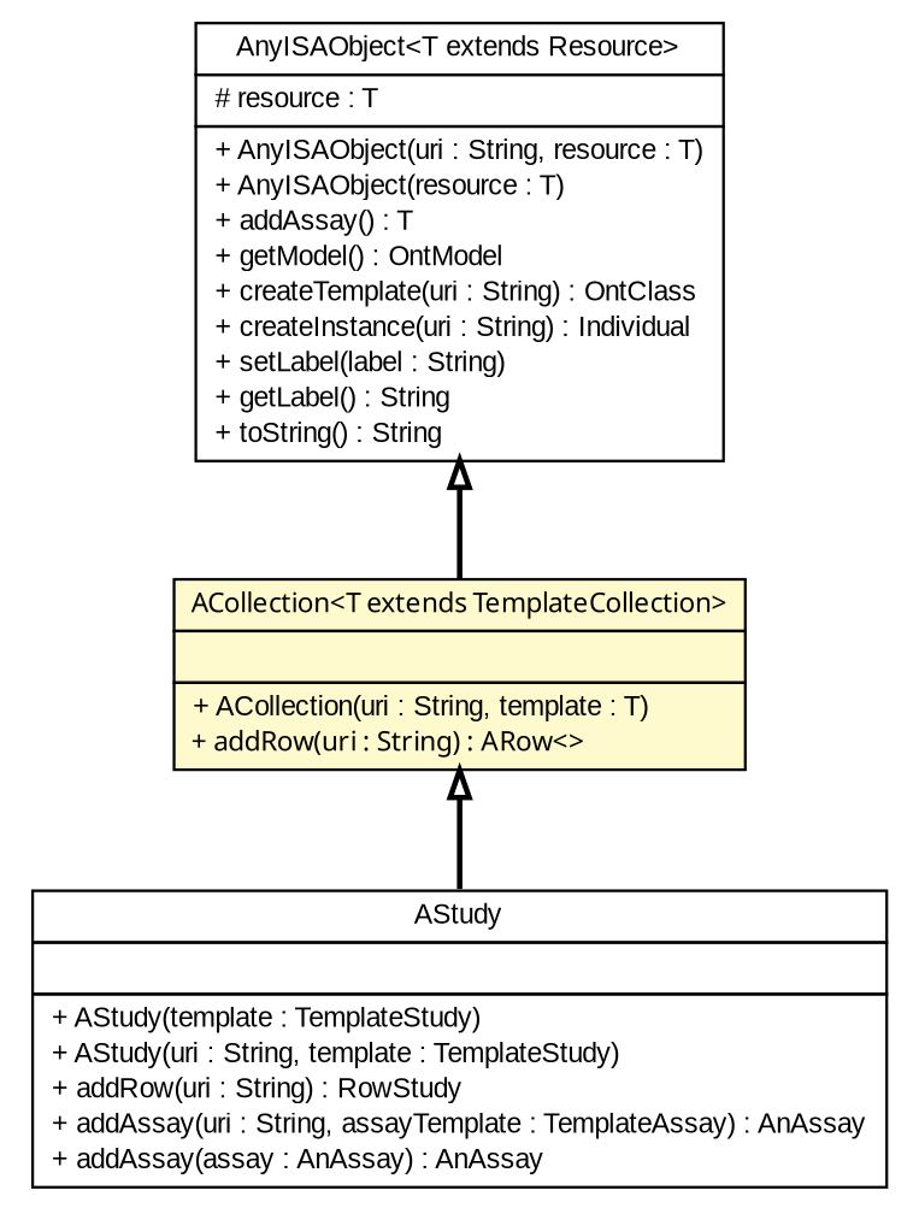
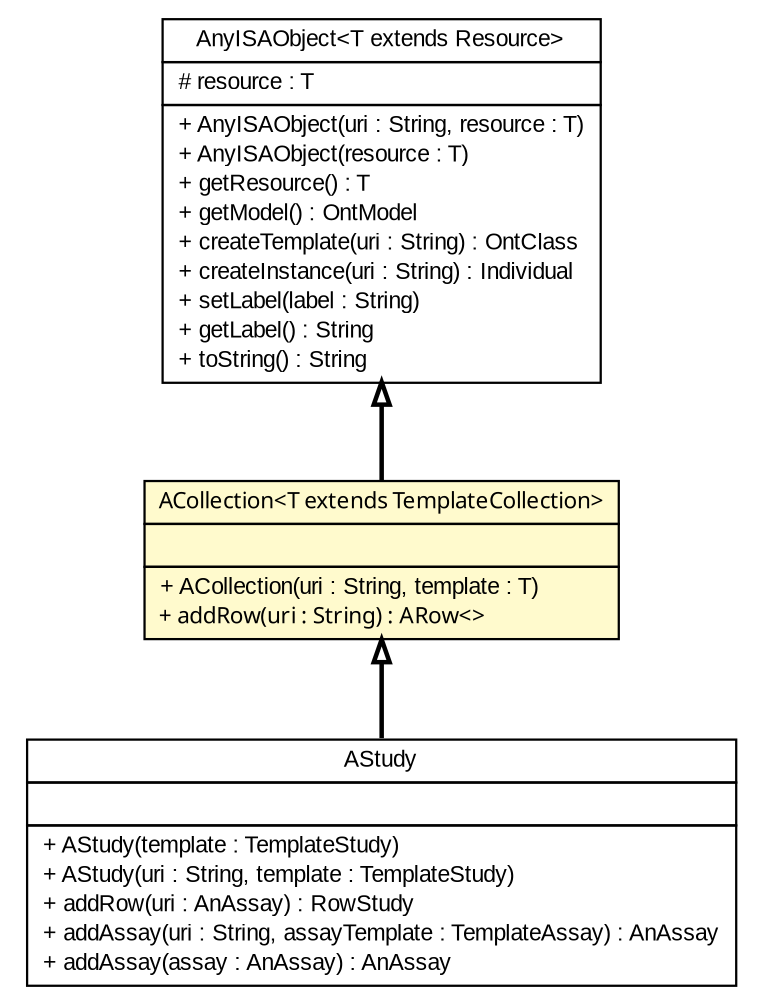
  digraph {
    node [fontcolor=black fontname=arial fontsize=10.0 shape=plaintext]
    edge [arrowtail=empty dir=back fontname=arial fontsize=10 headport=p labelfontname=arial labelfontsize=10 style=bold tailport=p]
-   n1 [label=<<table border="0" cellborder="1" cellspacing="0" cellpadding="2" port="p" href="./AStudy.html"> 		<tr><td><table border="0" cellspacing="0" cellpadding="1"> 			<tr><td> AStudy </td></tr> 		</table></td></tr> 		<tr><td><table border="0" cellspacing="0" cellpadding="1"> 			<tr><td align="left">  </td></tr> 		</table></td></tr> 		<tr><td><table border="0" cellspacing="0" cellpadding="1"> 			<tr><td align="left"> + AStudy(template : TemplateStudy) </td></tr> 			<tr><td align="left"> + AStudy(uri : String, template : TemplateStudy) </td></tr> 			<tr><td align="left"> + addRow(uri : String) : RowStudy </td></tr> 			<tr><td align="left"> + addAssay(uri : String, assayTemplate : TemplateAssay) : AnAssay </td></tr> 			<tr><td align="left"> + addAssay(assay : AnAssay) : AnAssay </td></tr> 		</table></td></tr> 		</table>>]
-   n2 [label=<<table border="0" cellborder="1" cellspacing="0" cellpadding="2" port="p" href="./AnyISAObject.html"> 		<tr><td><table border="0" cellspacing="0" cellpadding="1"> 			<tr><td> AnyISAObject&lt;T extends Resource&gt; </td></tr> 		</table></td></tr> 		<tr><td><table border="0" cellspacing="0" cellpadding="1"> 			<tr><td align="left"> # resource : T </td></tr> 		</table></td></tr> 		<tr><td><table border="0" cellspacing="0" cellpadding="1"> 			<tr><td align="left"> + AnyISAObject(uri : String, resource : T) </td></tr> 			<tr><td align="left"> + AnyISAObject(resource : T) </td></tr> 			<tr><td align="left"> + addAssay() : T </td></tr> 			<tr><td align="left"> + getModel() : OntModel </td></tr> 			<tr><td align="left"> + createTemplate(uri : String) : OntClass </td></tr> 			<tr><td align="left"> + createInstance(uri : String) : Individual </td></tr> 			<tr><td align="left"> + setLabel(label : String) </td></tr> 			<tr><td align="left"> + getLabel() : String </td></tr> 			<tr><td align="left"> + toString() : String </td></tr> 		</table></td></tr> 		</table>>]
+   n1 [label=<<table border="0" cellborder="1" cellspacing="0" cellpadding="2" port="p" href="./AStudy.html"> 		<tr><td><table border="0" cellspacing="0" cellpadding="1"> 			<tr><td> AStudy </td></tr> 		</table></td></tr> 		<tr><td><table border="0" cellspacing="0" cellpadding="1"> 			<tr><td align="left">  </td></tr> 		</table></td></tr> 		<tr><td><table border="0" cellspacing="0" cellpadding="1"> 			<tr><td align="left"> + AStudy(template : TemplateStudy) </td></tr> 			<tr><td align="left"> + AStudy(uri : String, template : TemplateStudy) </td></tr> 			<tr><td align="left"> + addRow(uri : AnAssay) : RowStudy </td></tr> 			<tr><td align="left"> + addAssay(uri : String, assayTemplate : TemplateAssay) : AnAssay </td></tr> 			<tr><td align="left"> + addAssay(assay : AnAssay) : AnAssay </td></tr> 		</table></td></tr> 		</table>>]
+   n2 [label=<<table border="0" cellborder="1" cellspacing="0" cellpadding="2" port="p" href="./AnyISAObject.html"> 		<tr><td><table border="0" cellspacing="0" cellpadding="1"> 			<tr><td> AnyISAObject&lt;T extends Resource&gt; </td></tr> 		</table></td></tr> 		<tr><td><table border="0" cellspacing="0" cellpadding="1"> 			<tr><td align="left"> # resource : T </td></tr> 		</table></td></tr> 		<tr><td><table border="0" cellspacing="0" cellpadding="1"> 			<tr><td align="left"> + AnyISAObject(uri : String, resource : T) </td></tr> 			<tr><td align="left"> + AnyISAObject(resource : T) </td></tr> 			<tr><td align="left"> + getResource() : T </td></tr> 			<tr><td align="left"> + getModel() : OntModel </td></tr> 			<tr><td align="left"> + createTemplate(uri : String) : OntClass </td></tr> 			<tr><td align="left"> + createInstance(uri : String) : Individual </td></tr> 			<tr><td align="left"> + setLabel(label : String) </td></tr> 			<tr><td align="left"> + getLabel() : String </td></tr> 			<tr><td align="left"> + toString() : String </td></tr> 		</table></td></tr> 		</table>>]
    n3 [label=<<table border="0" cellborder="1" cellspacing="0" cellpadding="2" port="p" bgcolor="lemonChiffon" href="./ACollection.html"> 		<tr><td><table border="0" cellspacing="0" cellpadding="1"> 			<tr><td><font face="ariali"> ACollection&lt;T extends TemplateCollection&gt; </font></td></tr> 		</table></td></tr> 		<tr><td><table border="0" cellspacing="0" cellpadding="1"> 			<tr><td align="left">  </td></tr> 		</table></td></tr> 		<tr><td><table border="0" cellspacing="0" cellpadding="1"> 			<tr><td align="left"> + ACollection(uri : String, template : T) </td></tr> 			<tr><td align="left"><font face="ariali" point-size="10.0"> + addRow(uri : String) : ARow&lt;&gt; </font></td></tr> 		</table></td></tr> 		</table>>]
    n2 -> n3
    n3 -> n1
  }
